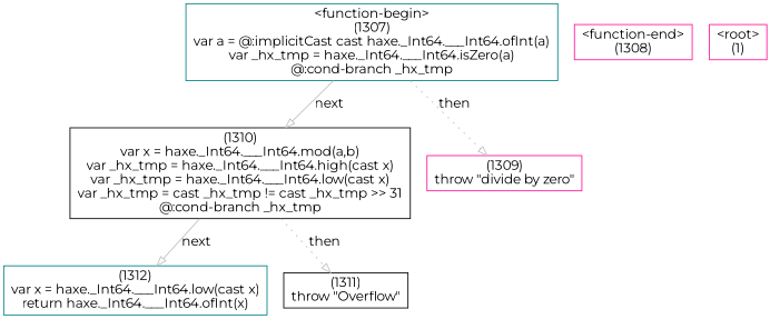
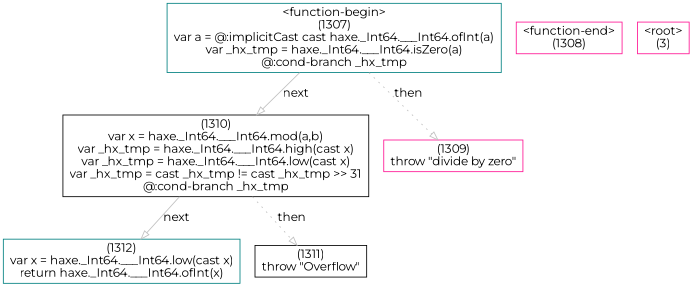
  digraph {
    fontname=Montserrat
    node [shape=box color=deeppink fontname=Montserrat]
    edge [color=gray style=solid arrowhead=onormal fontname=Montserrat]
    n1 [label="(1312)\nvar x = haxe._Int64.___Int64.low(cast x)\nreturn haxe._Int64.___Int64.ofInt(x)" color=teal]
    n2 [label="(1311)\nthrow \"Overflow\"" color=black]
    n3 [label="(1310)\nvar x = haxe._Int64.___Int64.mod(a,b)\nvar _hx_tmp = haxe._Int64.___Int64.high(cast x)\nvar _hx_tmp = haxe._Int64.___Int64.low(cast x)\nvar _hx_tmp = cast _hx_tmp != cast _hx_tmp >> 31\n@:cond-branch _hx_tmp" color=black]
    n4 [label="(1309)\nthrow \"divide by zero\""]
    n5 [label="<function-end>\n(1308)"]
    n6 [label="<function-begin>\n(1307)\nvar a = @:implicitCast cast haxe._Int64.___Int64.ofInt(a)\nvar _hx_tmp = haxe._Int64.___Int64.isZero(a)\n@:cond-branch _hx_tmp" color=teal]
-   n7 [label="<root>\n(1)"]
+   n7 [label="<root>\n(3)"]
    n3 -> n1 [label=next]
    n3 -> n2 [label=then style=dotted]
    n6 -> n3 [label=next]
    n6 -> n4 [label=then style=dotted]
  }
